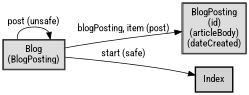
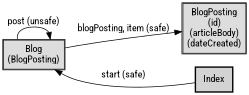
  digraph {
    fontname="Roboto Condensed"
    rankdir=LR
    node [fontname="Roboto Condensed" margin=0.02 shape=box style=solid]
    edge [fontname="Roboto Condensed"]
    n1 [label=<<table cellspacing="0" cellpadding="5" cellborder="1" border="0"><tr><td bgcolor="#dddddd">Blog<br />(BlogPosting)<br /></td></tr></table>>]
    n2 [label=<<table cellspacing="0" cellpadding="5" cellborder="1" border="0"><tr><td bgcolor="#dddddd">BlogPosting<br />(id)<br />(articleBody)<br />(dateCreated)<br /></td></tr></table>>]
    Index [style="bold,filled" margin=""]
    n1 -> n1 [label="post (unsafe)"]
-   n1 -> n2 [label="blogPosting, item (post)"]
-   n1 -> Index [label="start (safe)"]
+   n1 -> n2 [label="blogPosting, item (safe)"]
+   Index -> n1 [label="start (safe)"]
  }
